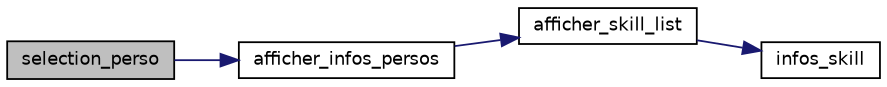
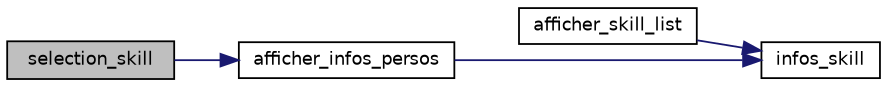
  digraph {
    rankdir=LR
    node [color=black fontname=Helvetica fontsize=10 shape=record]
    edge [color=midnightblue fontname=Helvetica fontsize=10 labelfontname=Helvetica labelfontsize=10 style=solid]
-   n1 [fillcolor=grey75 fontcolor=black height=0.2 label=selection_perso style=filled width=0.4]
+   n1 [fillcolor=grey75 fontcolor=black height=0.2 label=selection_skill style=filled width=0.4]
    n2 [height=0.2 label=afficher_infos_persos width=0.4]
    n3 [height=0.2 label=afficher_skill_list width=0.4]
    n4 [height=0.2 label=infos_skill width=0.4]
    n1 -> n2
-   n2 -> n3
+   n2 -> n4
    n3 -> n4
  }
